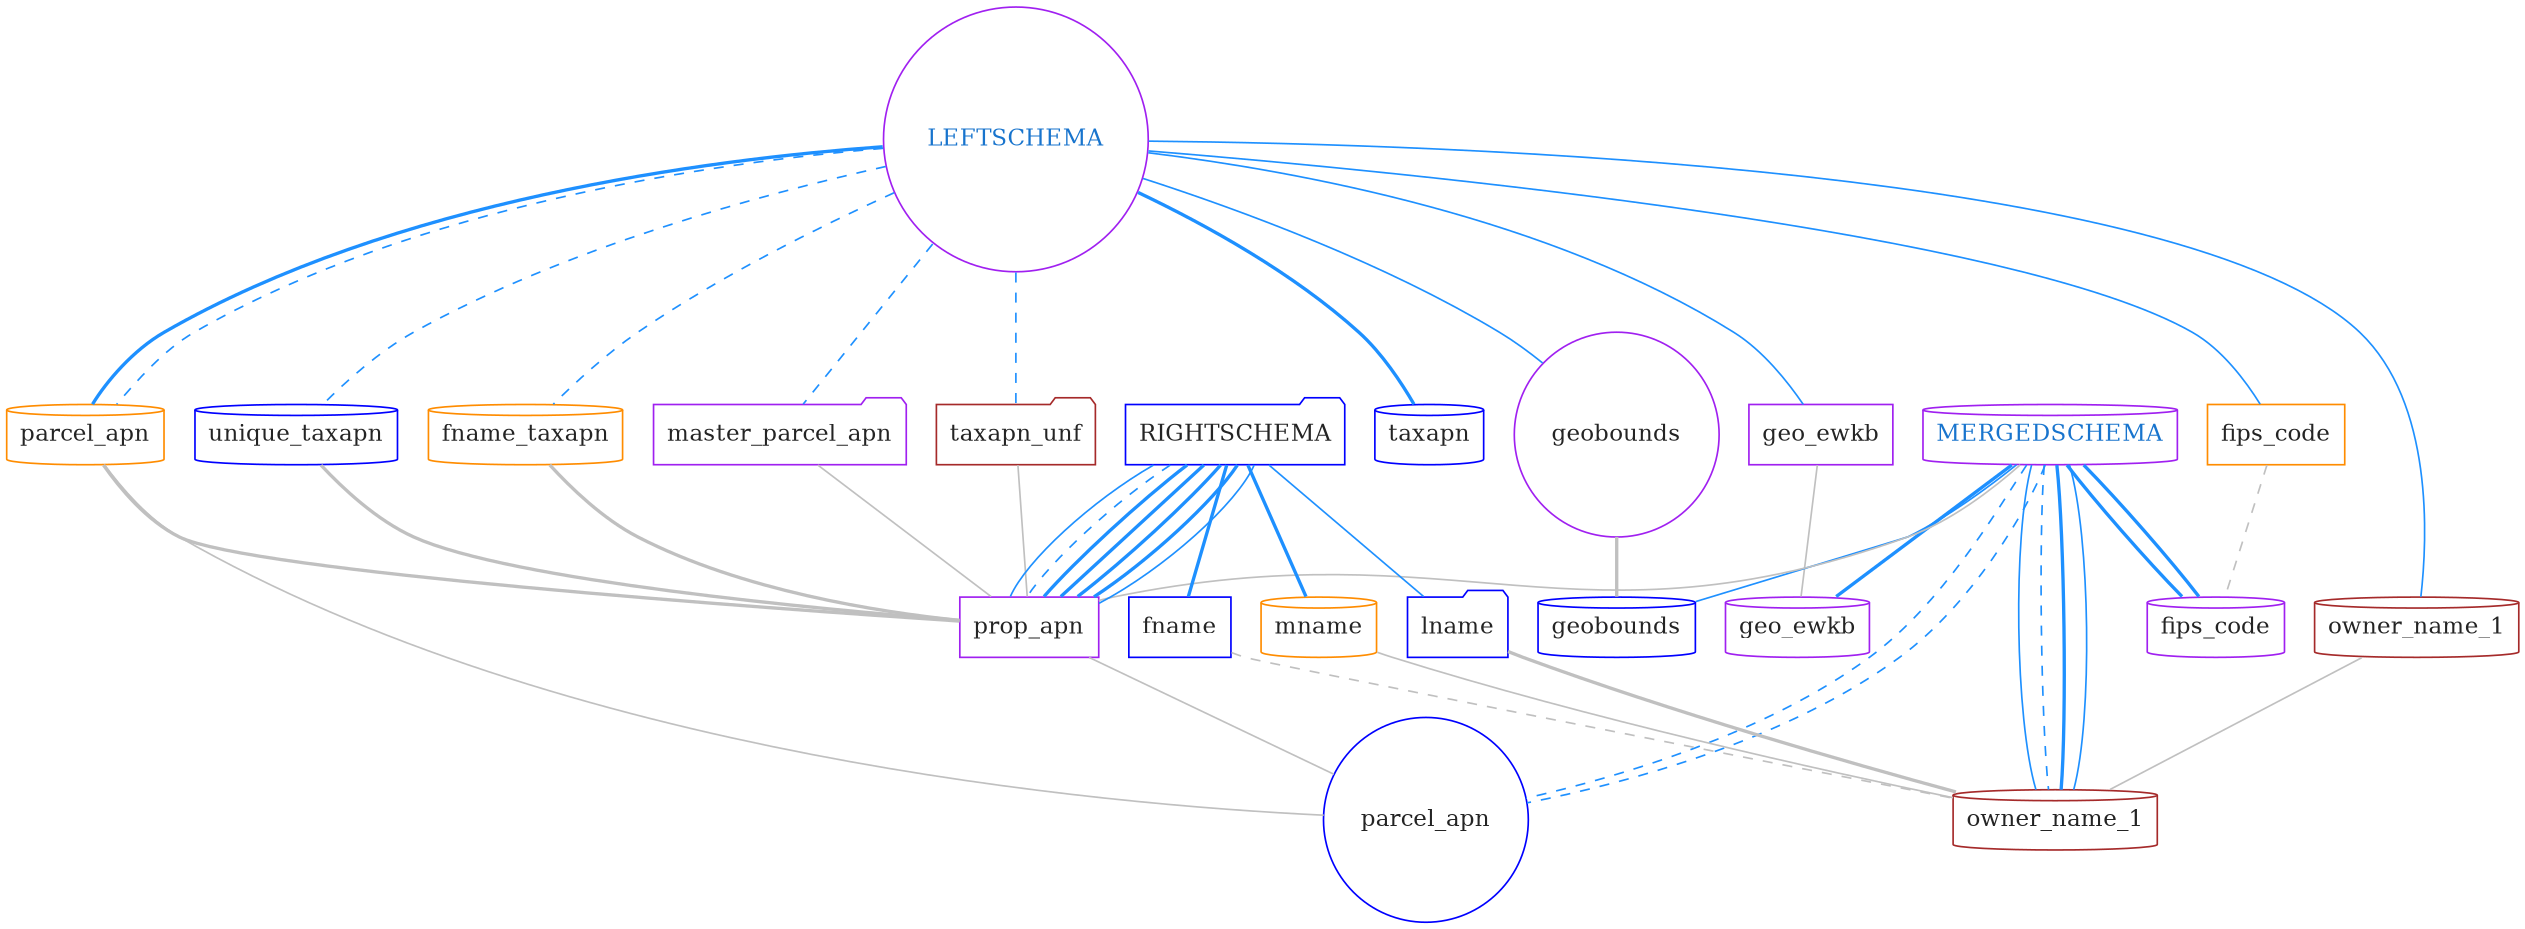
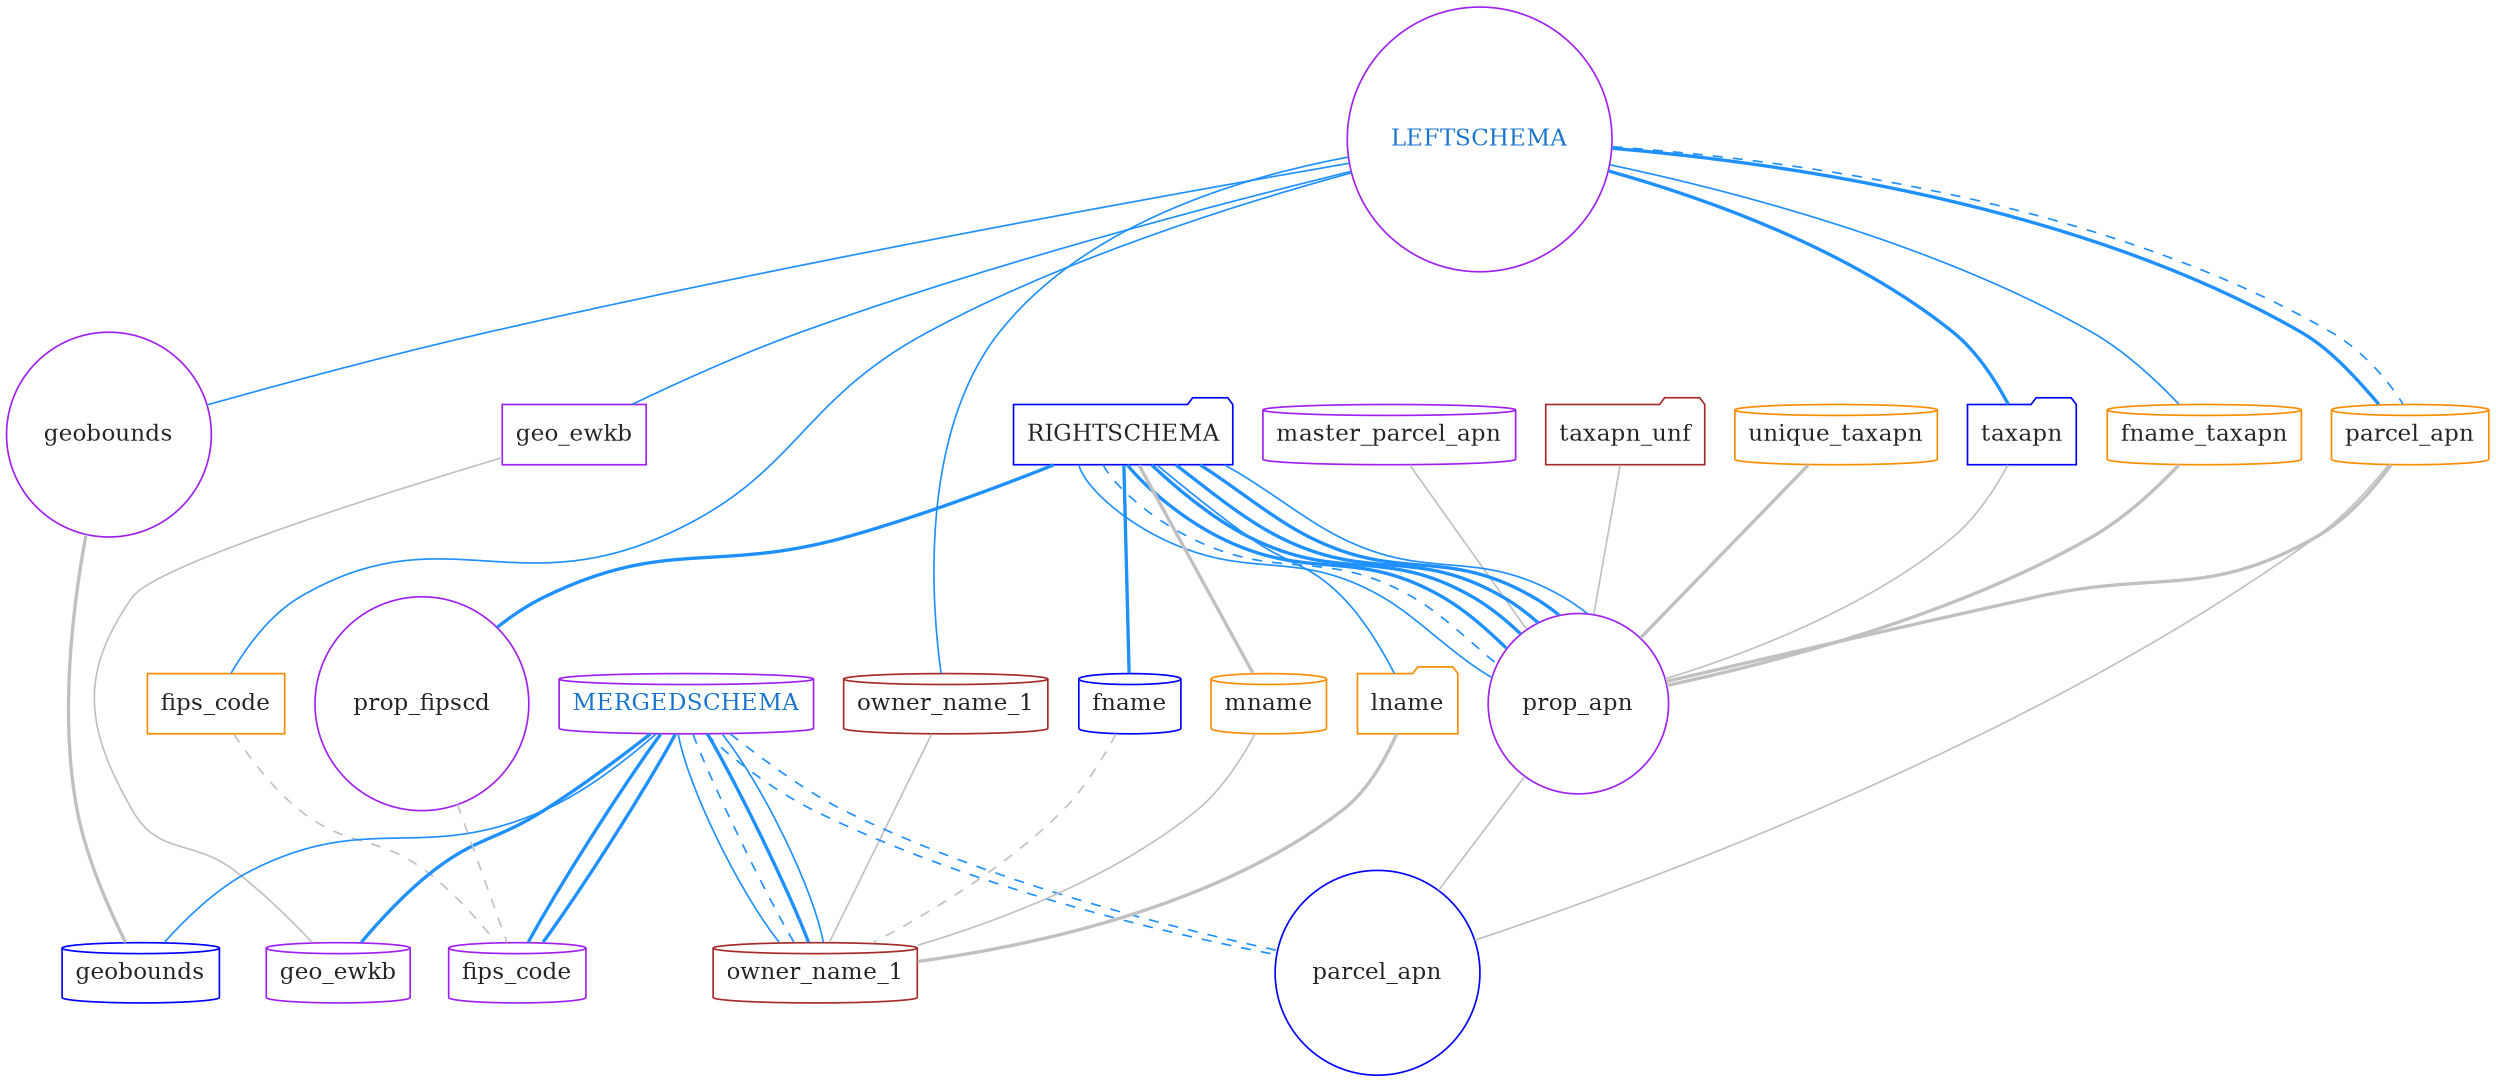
  graph {
    node [color=purple fontcolor=gray14 shape=cylinder]
    edge [color=dodgerblue style=solid]
    n1 [fontcolor=dodgerblue3 label=LEFTSCHEMA shape=circle]
    n2 [label=geobounds shape=circle]
    n3 [label=geo_ewkb shape=box]
    n4 [color=darkorange label=fips_code shape=box]
    n5 [color=darkorange label=parcel_apn]
-   n6 [label=master_parcel_apn shape=folder]
-   n7 [color=blue label=taxapn]
+   n6 [label=master_parcel_apn]
+   n7 [color=blue label=taxapn shape=folder]
    n8 [color=brown label=taxapn_unf shape=folder]
-   n9 [color=blue label=unique_taxapn]
+   n9 [color=darkorange label=unique_taxapn]
    n10 [color=darkorange label=fname_taxapn]
    n11 [color=brown label=owner_name_1]
    n12 [color=blue label=geobounds]
    n13 [label=geo_ewkb]
    n14 [label=fips_code]
    n15 [color=blue label=parcel_apn shape=circle]
-   n16 [label=prop_apn shape=box]
+   n16 [label=prop_apn shape=circle]
    n17 [color=brown label=owner_name_1]
    n18 [fontcolor=dodgerblue3 label=MERGEDSCHEMA]
    n19 [color=blue label=RIGHTSCHEMA shape=folder]
-   n21 [color=blue label=fname shape=box]
+   n20 [label=prop_fipscd shape=circle]
+   n21 [color=blue label=fname]
    n22 [color=darkorange label=mname]
-   n23 [color=blue label=lname shape=folder]
+   n23 [color=darkorange label=lname shape=folder]
    n1 -- n2
    n1 -- n3
    n1 -- n4
    n1 -- n5 [style=bold]
    n1 -- n5 [style=dashed]
-   n1 -- n6 [style=dashed]
    n1 -- n7 [style=bold]
-   n1 -- n8 [style=dashed]
-   n1 -- n9 [style=dashed]
-   n1 -- n10 [style=dashed]
+   n1 -- n10
    n1 -- n11
    n2 -- n12 [color=gray dir=none fontcolor=gray r_id=0 style=bold]
    n3 -- n13 [color=gray dir=none fontcolor=gray r_id=1]
    n4 -- n14 [color=gray dir=none fontcolor=gray r_id=2 style=dashed]
    n5 -- n15 [color=gray dir=none fontcolor=gray r_id=4]
    n5 -- n16 [color=gray dir=none fontcolor=gray r_id=6 style=bold]
    n6 -- n16 [color=gray dir=none fontcolor=gray r_id=7]
-   n18 -- n16 [color=gray dir=none fontcolor=gray r_id=8]
+   n7 -- n16 [color=gray dir=none fontcolor=gray r_id=8]
    n8 -- n16 [color=gray dir=none fontcolor=gray r_id=9]
    n9 -- n16 [color=gray dir=none fontcolor=gray r_id=10 style=bold]
    n10 -- n16 [color=gray dir=none fontcolor=gray r_id=11 style=bold]
    n11 -- n17 [color=gray dir=none fontcolor=gray r_id=12]
    n16 -- n15 [color=gray dir=none fontcolor=gray r_id=5]
    n18 -- n12
    n18 -- n13 [style=bold]
    n18 -- n14 [style=bold]
    n18 -- n14 [style=bold]
    n18 -- n15 [style=dashed]
    n18 -- n15 [style=dashed]
    n18 -- n17
    n18 -- n17 [style=dashed]
    n18 -- n17 [style=bold]
    n18 -- n17
    n19 -- n16
    n19 -- n16 [style=dashed]
    n19 -- n16 [style=bold]
    n19 -- n16 [style=bold]
    n19 -- n16 [style=bold]
    n19 -- n16 [style=bold]
    n19 -- n16
+   n19 -- n20 [style=bold]
    n19 -- n21 [style=bold]
-   n19 -- n22 [style=bold]
+   n19 -- n22 [color=gray style=bold]
    n19 -- n23
+   n20 -- n14 [color=gray dir=none fontcolor=gray r_id=3 style=dashed]
    n21 -- n17 [color=gray dir=none fontcolor=gray r_id=13 style=dashed]
    n22 -- n17 [color=gray dir=none fontcolor=gray r_id=14]
    n23 -- n17 [color=gray dir=none fontcolor=gray r_id=15 style=bold]
  }
